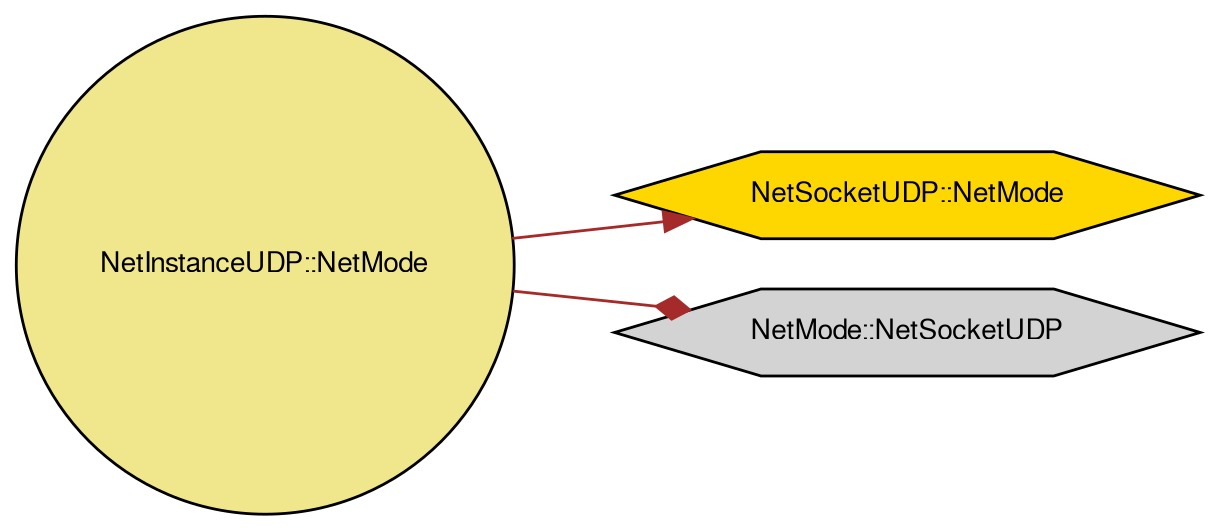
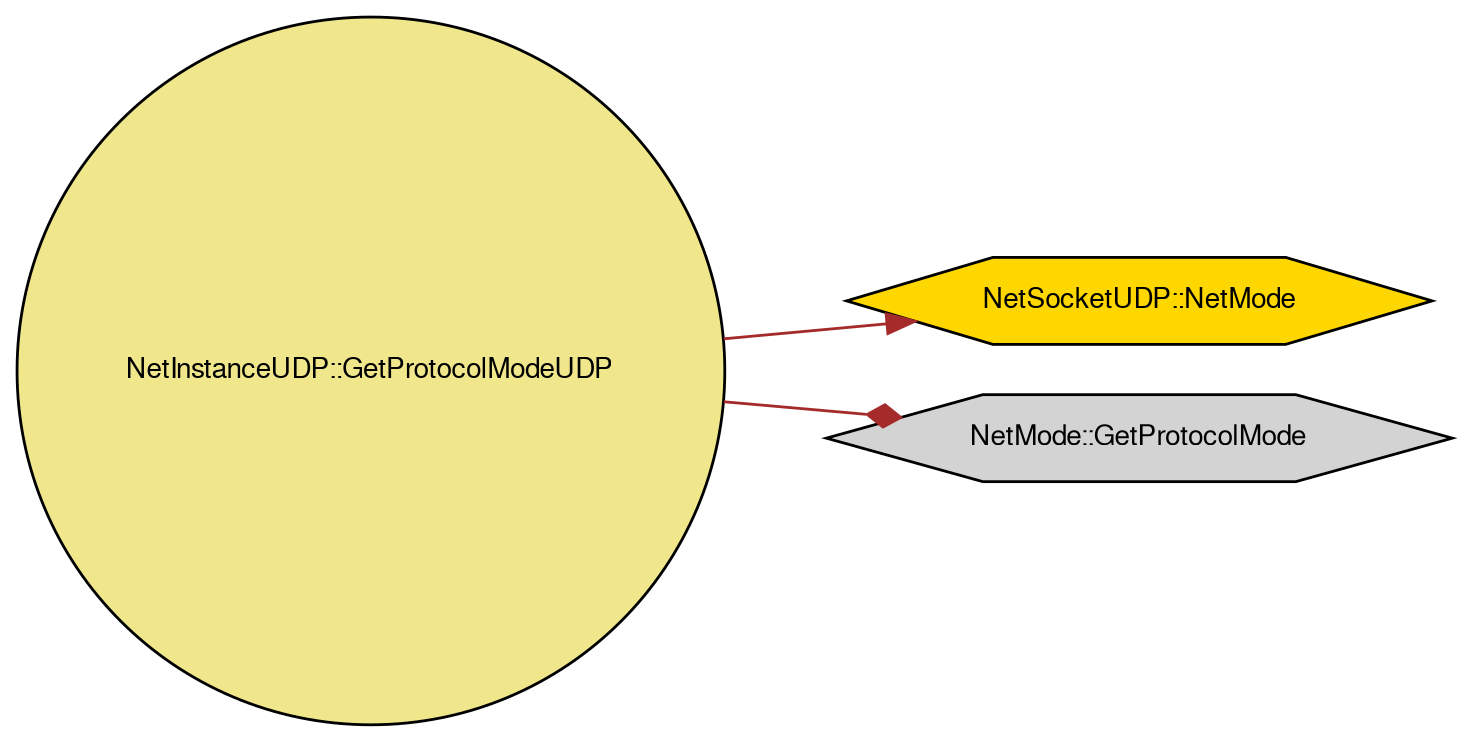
  digraph {
    rankdir=LR
    node [color=black fontname=FreeSans fontsize=10 shape=hexagon style=filled]
    edge [color=brown fontname=FreeSans fontsize=10 labelfontname=FreeSans labelfontsize=10 style=solid]
-   n1 [fillcolor=khaki fontcolor=black height=0.2 label="NetInstanceUDP::NetMode" shape=circle width=0.4]
+   n1 [fillcolor=khaki fontcolor=black height=0.2 label="NetInstanceUDP::GetProtocolModeUDP" shape=circle width=0.4]
    n2 [fillcolor=gold height=0.2 label="NetSocketUDP::NetMode" width=0.4]
-   n3 [fillcolor=lightgrey height=0.2 label="NetMode::NetSocketUDP" width=0.4]
+   n3 [fillcolor=lightgrey height=0.2 label="NetMode::GetProtocolMode" width=0.4]
    n1 -> n2 [arrowhead=normal]
    n1 -> n3 [arrowhead=diamond]
  }
